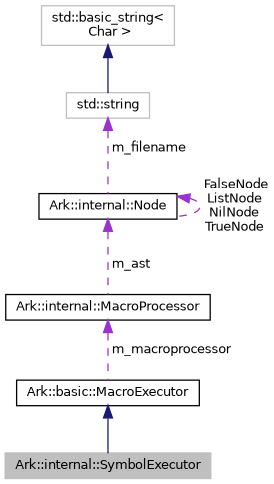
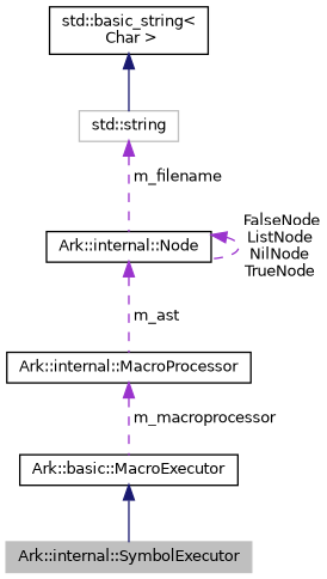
  digraph {
    node [color=grey75 fillcolor=white fontname=Helvetica fontsize=10 shape=record style=filled]
    edge [color=darkorchid3 dir=back fontname=Helvetica fontsize=10 labelfontname=Helvetica labelfontsize=10 style=dashed]
    n1 [fillcolor=grey75 fontcolor=black height=0.2 label="Ark::internal::SymbolExecutor" width=0.4]
    n2 [color=black height=0.2 label="Ark::basic::MacroExecutor" width=0.4]
    n3 [color=black height=0.2 label="Ark::internal::MacroProcessor" width=0.4]
    n4 [color=black height=0.2 label="Ark::internal::Node" width=0.4]
    n5 [height=0.2 label="std::string" width=0.4]
-   n6 [height=0.2 label="std::basic_string\<\l Char \>" width=0.4]
+   n6 [color=black height=0.2 label="std::basic_string\<\l Char \>" width=0.4]
    n2 -> n1 [color=midnightblue style=solid]
    n3 -> n2 [label=" m_macroprocessor"]
    n4 -> n3 [label=" m_ast"]
    n4 -> n4 [label=" FalseNode\nListNode\nNilNode\nTrueNode"]
    n5 -> n4 [label=" m_filename"]
    n6 -> n5 [color=midnightblue style=solid]
  }
